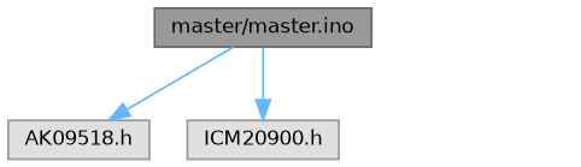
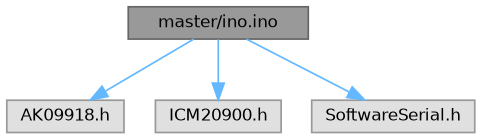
  digraph {
    node [color=grey60 fillcolor="#E0E0E0" fontname=Helvetica fontsize=10 shape=box style=filled]
    edge [color=steelblue1 fontname=Helvetica fontsize=10 labelfontname=Helvetica labelfontsize=10 style=solid]
-   n1 [color=gray40 fillcolor=grey60 fontcolor=black height=0.2 label="master/master.ino" width=0.4]
-   n2 [height=0.2 label="AK09518.h" width=0.4]
+   n1 [color=gray40 fillcolor=grey60 fontcolor=black height=0.2 label="master/ino.ino" width=0.4]
+   n2 [height=0.2 label="AK09918.h" width=0.4]
    n3 [height=0.2 label="ICM20900.h" width=0.4]
+   n4 [height=0.2 label="SoftwareSerial.h" width=0.4]
    n1 -> n2
    n1 -> n3
+   n1 -> n4
  }
